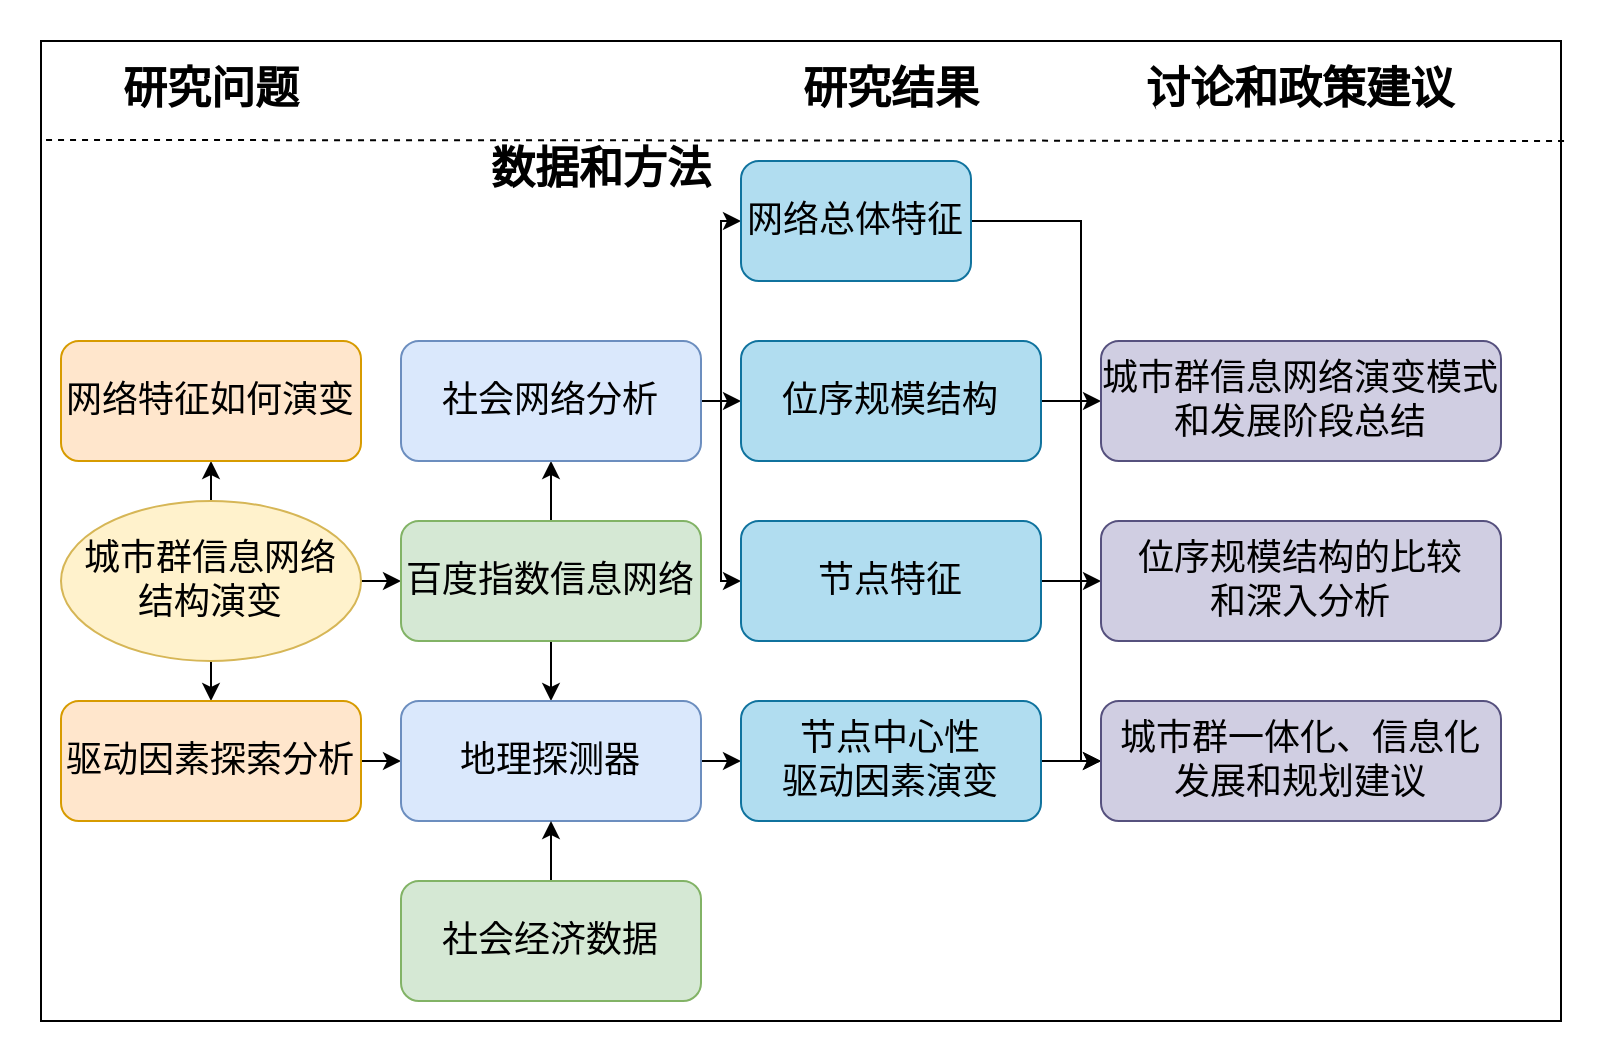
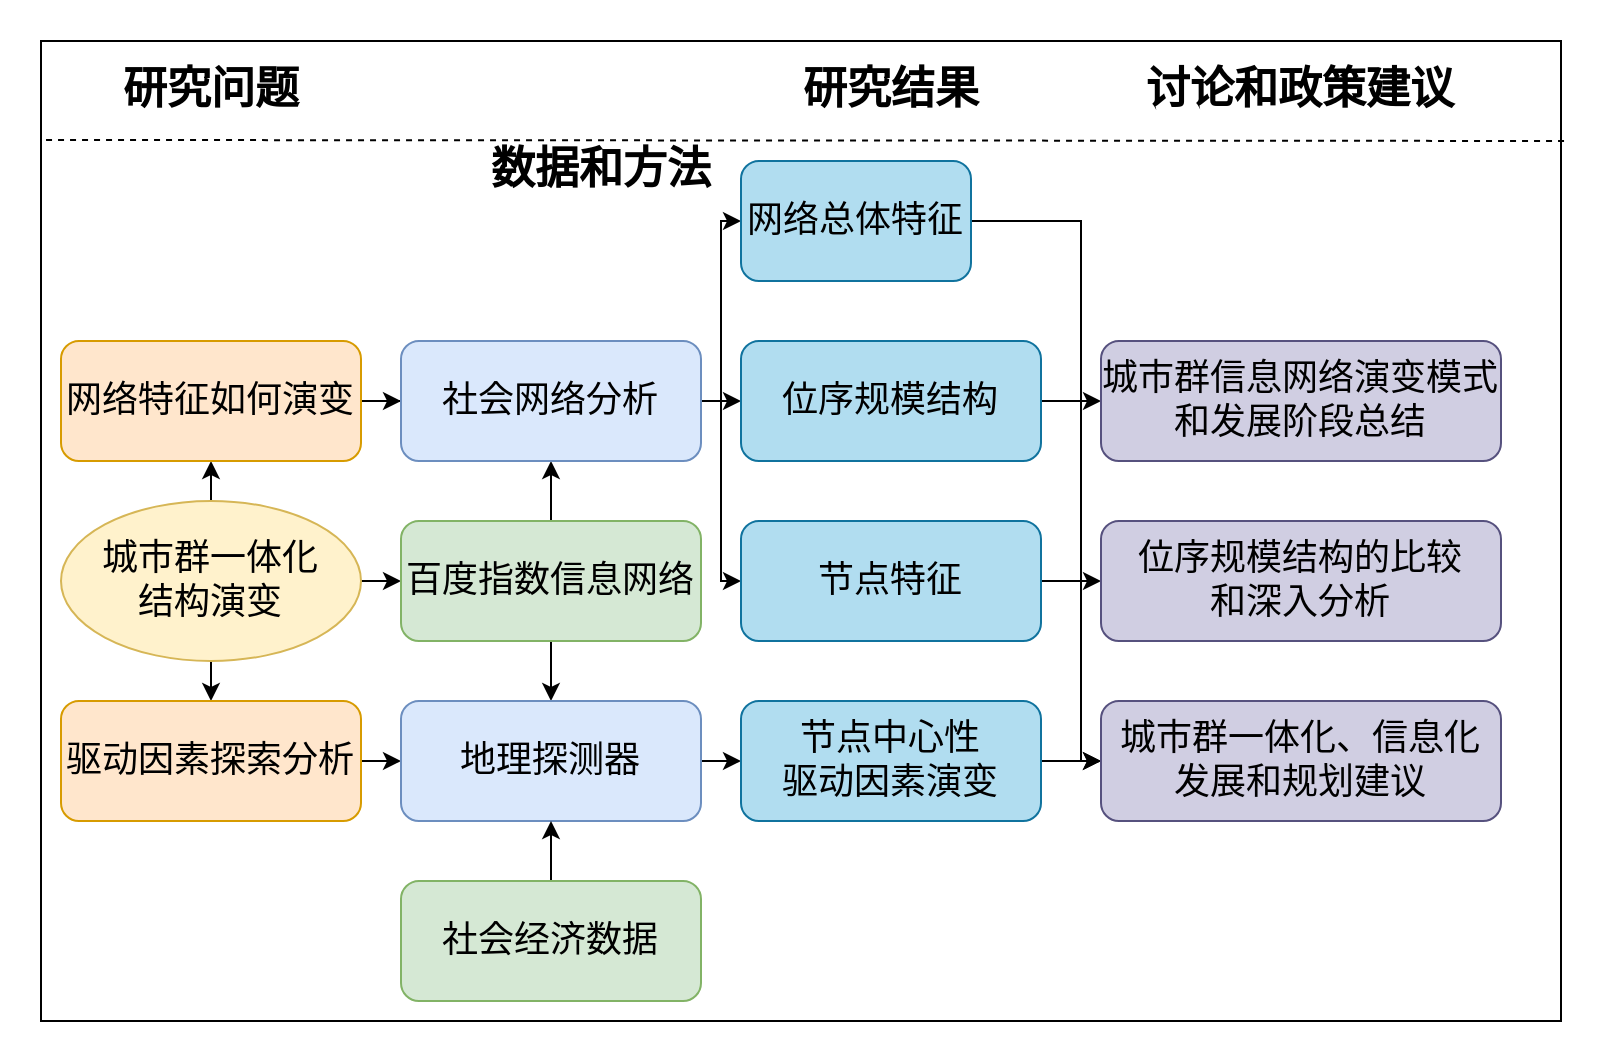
  <mxCell id="0" />
  <mxCell id="1" parent="0" />
  <mxCell id="2" value="" style="rounded=0;whiteSpace=wrap;html=1;" vertex="1" parent="1"><mxGeometry x="20" y="20" width="760" height="490" as="geometry" /></mxCell>
  <mxCell id="3" value="" style="endArrow=none;dashed=1;html=1;rounded=0;exitX=1.002;exitY=0.102;exitDx=0;exitDy=0;exitPerimeter=0;entryX=0;entryY=0.101;entryDx=0;entryDy=0;entryPerimeter=0;" edge="1" parent="1" source="2" target="2"><mxGeometry width="50" height="50" relative="1" as="geometry"><mxPoint x="370" y="320" as="sourcePoint" /><mxPoint x="420" y="270" as="targetPoint" /><Array as="points" /></mxGeometry></mxCell>
  <mxCell id="4" style="edgeStyle=orthogonalEdgeStyle;rounded=0;orthogonalLoop=1;jettySize=auto;html=1;exitX=0.5;exitY=0;exitDx=0;exitDy=0;entryX=0.5;entryY=1;entryDx=0;entryDy=0;" edge="1" parent="1" source="7" target="9"><mxGeometry relative="1" as="geometry" /></mxCell>
  <mxCell id="5" style="edgeStyle=orthogonalEdgeStyle;rounded=0;orthogonalLoop=1;jettySize=auto;html=1;exitX=0.5;exitY=1;exitDx=0;exitDy=0;entryX=0.5;entryY=0;entryDx=0;entryDy=0;" edge="1" parent="1" source="7" target="11"><mxGeometry relative="1" as="geometry" /></mxCell>
  <mxCell id="6" style="edgeStyle=orthogonalEdgeStyle;rounded=0;orthogonalLoop=1;jettySize=auto;html=1;exitX=1;exitY=0.5;exitDx=0;exitDy=0;entryX=0;entryY=0.5;entryDx=0;entryDy=0;" edge="1" parent="1" source="7" target="14"><mxGeometry relative="1" as="geometry" /></mxCell>
- <mxCell id="7" value="&lt;font face=&quot;Times New Roman&quot; style=&quot;font-size: 18px;&quot;&gt;城市群信息网络&lt;br&gt;结构演变&lt;/font&gt;" style="ellipse;whiteSpace=wrap;html=1;fillColor=#fff2cc;strokeColor=#d6b656;" vertex="1" parent="1"><mxGeometry x="30" y="250" width="150" height="80" as="geometry" /></mxCell>
+ <mxCell id="7" value="&lt;font face=&quot;Times New Roman&quot; style=&quot;font-size: 18px;&quot;&gt;城市群一体化&lt;br&gt;结构演变&lt;/font&gt;" style="ellipse;whiteSpace=wrap;html=1;fillColor=#fff2cc;strokeColor=#d6b656;" vertex="1" parent="1"><mxGeometry x="30" y="250" width="150" height="80" as="geometry" /></mxCell>
+ <mxCell id="8" style="edgeStyle=orthogonalEdgeStyle;rounded=0;orthogonalLoop=1;jettySize=auto;html=1;exitX=1;exitY=0.5;exitDx=0;exitDy=0;" edge="1" parent="1" source="9" target="18"><mxGeometry relative="1" as="geometry" /></mxCell>
  <mxCell id="9" value="&lt;font style=&quot;font-size: 18px;&quot;&gt;网络特征如何演变&lt;/font&gt;" style="rounded=1;whiteSpace=wrap;html=1;fillColor=#ffe6cc;strokeColor=#d79b00;" vertex="1" parent="1"><mxGeometry x="30" y="170" width="150" height="60" as="geometry" /></mxCell>
  <mxCell id="10" style="edgeStyle=orthogonalEdgeStyle;rounded=0;orthogonalLoop=1;jettySize=auto;html=1;exitX=1;exitY=0.5;exitDx=0;exitDy=0;entryX=0;entryY=0.5;entryDx=0;entryDy=0;" edge="1" parent="1" source="11" target="20"><mxGeometry relative="1" as="geometry" /></mxCell>
  <mxCell id="11" value="&lt;font style=&quot;font-size: 18px;&quot;&gt;驱动因素探索分析&lt;/font&gt;" style="rounded=1;whiteSpace=wrap;html=1;fillColor=#ffe6cc;strokeColor=#d79b00;" vertex="1" parent="1"><mxGeometry x="30" y="350" width="150" height="60" as="geometry" /></mxCell>
  <mxCell id="12" style="edgeStyle=orthogonalEdgeStyle;rounded=0;orthogonalLoop=1;jettySize=auto;html=1;exitX=0.5;exitY=0;exitDx=0;exitDy=0;entryX=0.5;entryY=1;entryDx=0;entryDy=0;" edge="1" parent="1" source="14" target="18"><mxGeometry relative="1" as="geometry" /></mxCell>
  <mxCell id="13" style="edgeStyle=orthogonalEdgeStyle;rounded=0;orthogonalLoop=1;jettySize=auto;html=1;exitX=0.5;exitY=1;exitDx=0;exitDy=0;entryX=0.5;entryY=0;entryDx=0;entryDy=0;" edge="1" parent="1" source="14" target="20"><mxGeometry relative="1" as="geometry" /></mxCell>
  <mxCell id="14" value="&lt;font style=&quot;font-size: 18px;&quot;&gt;百度指数信息网络&lt;/font&gt;" style="rounded=1;whiteSpace=wrap;html=1;fillColor=#d5e8d4;strokeColor=#82b366;" vertex="1" parent="1"><mxGeometry x="200" y="260" width="150" height="60" as="geometry" /></mxCell>
  <mxCell id="15" style="edgeStyle=orthogonalEdgeStyle;rounded=0;orthogonalLoop=1;jettySize=auto;html=1;exitX=1;exitY=0.5;exitDx=0;exitDy=0;entryX=0;entryY=0.5;entryDx=0;entryDy=0;" edge="1" parent="1" source="18" target="24"><mxGeometry relative="1" as="geometry"><Array as="points"><mxPoint x="360" y="200" /><mxPoint x="360" y="110" /></Array></mxGeometry></mxCell>
  <mxCell id="16" style="edgeStyle=orthogonalEdgeStyle;rounded=0;orthogonalLoop=1;jettySize=auto;html=1;exitX=1;exitY=0.5;exitDx=0;exitDy=0;entryX=0;entryY=0.5;entryDx=0;entryDy=0;" edge="1" parent="1" source="18" target="22"><mxGeometry relative="1" as="geometry" /></mxCell>
  <mxCell id="17" style="edgeStyle=orthogonalEdgeStyle;rounded=0;orthogonalLoop=1;jettySize=auto;html=1;exitX=1;exitY=0.5;exitDx=0;exitDy=0;entryX=0;entryY=0.5;entryDx=0;entryDy=0;" edge="1" parent="1" source="18" target="26"><mxGeometry relative="1" as="geometry"><Array as="points"><mxPoint x="360" y="200" /><mxPoint x="360" y="290" /></Array></mxGeometry></mxCell>
  <mxCell id="18" value="&lt;font style=&quot;font-size: 18px;&quot;&gt;社会网络分析&lt;/font&gt;" style="rounded=1;whiteSpace=wrap;html=1;fillColor=#dae8fc;strokeColor=#6c8ebf;" vertex="1" parent="1"><mxGeometry x="200" y="170" width="150" height="60" as="geometry" /></mxCell>
  <mxCell id="19" style="edgeStyle=orthogonalEdgeStyle;rounded=0;orthogonalLoop=1;jettySize=auto;html=1;exitX=1;exitY=0.5;exitDx=0;exitDy=0;entryX=0;entryY=0.5;entryDx=0;entryDy=0;" edge="1" parent="1" source="20" target="28"><mxGeometry relative="1" as="geometry" /></mxCell>
  <mxCell id="20" value="&lt;font style=&quot;font-size: 18px;&quot;&gt;地理探测器&lt;/font&gt;" style="rounded=1;whiteSpace=wrap;html=1;fillColor=#dae8fc;strokeColor=#6c8ebf;" vertex="1" parent="1"><mxGeometry x="200" y="350" width="150" height="60" as="geometry" /></mxCell>
  <mxCell id="21" style="edgeStyle=orthogonalEdgeStyle;rounded=0;orthogonalLoop=1;jettySize=auto;html=1;exitX=1;exitY=0.5;exitDx=0;exitDy=0;entryX=0;entryY=0.5;entryDx=0;entryDy=0;" edge="1" parent="1" source="22" target="32"><mxGeometry relative="1" as="geometry"><Array as="points"><mxPoint x="540" y="200" /><mxPoint x="540" y="290" /></Array></mxGeometry></mxCell>
  <mxCell id="22" value="&lt;font style=&quot;font-size: 18px;&quot;&gt;位序规模结构&lt;/font&gt;" style="rounded=1;whiteSpace=wrap;html=1;fillColor=#b1ddf0;strokeColor=#10739e;" vertex="1" parent="1"><mxGeometry x="370" y="170" width="150" height="60" as="geometry" /></mxCell>
  <mxCell id="23" style="edgeStyle=orthogonalEdgeStyle;rounded=0;orthogonalLoop=1;jettySize=auto;html=1;exitX=1;exitY=0.5;exitDx=0;exitDy=0;entryX=0;entryY=0.5;entryDx=0;entryDy=0;" edge="1" parent="1" source="24" target="31"><mxGeometry relative="1" as="geometry"><Array as="points"><mxPoint x="540" y="110" /><mxPoint x="540" y="200" /></Array></mxGeometry></mxCell>
  <mxCell id="24" value="&lt;font style=&quot;font-size: 18px;&quot;&gt;网络总体特征&lt;/font&gt;" style="rounded=1;whiteSpace=wrap;html=1;fillColor=#b1ddf0;strokeColor=#10739e;" vertex="1" parent="1"><mxGeometry x="370" y="80" width="115" height="60" as="geometry" /></mxCell>
  <mxCell id="25" style="edgeStyle=orthogonalEdgeStyle;rounded=0;orthogonalLoop=1;jettySize=auto;html=1;exitX=1;exitY=0.5;exitDx=0;exitDy=0;entryX=0;entryY=0.5;entryDx=0;entryDy=0;" edge="1" parent="1" source="26" target="33"><mxGeometry relative="1" as="geometry"><Array as="points"><mxPoint x="540" y="290" /><mxPoint x="540" y="380" /></Array></mxGeometry></mxCell>
  <mxCell id="26" value="&lt;font style=&quot;font-size: 18px;&quot;&gt;节点特征&lt;/font&gt;" style="rounded=1;whiteSpace=wrap;html=1;fillColor=#b1ddf0;strokeColor=#10739e;" vertex="1" parent="1"><mxGeometry x="370" y="260" width="150" height="60" as="geometry" /></mxCell>
  <mxCell id="27" style="edgeStyle=orthogonalEdgeStyle;rounded=0;orthogonalLoop=1;jettySize=auto;html=1;exitX=1;exitY=0.5;exitDx=0;exitDy=0;entryX=0;entryY=0.5;entryDx=0;entryDy=0;" edge="1" parent="1" source="28" target="33"><mxGeometry relative="1" as="geometry" /></mxCell>
  <mxCell id="28" value="&lt;font style=&quot;font-size: 18px;&quot;&gt;节点中心性&lt;br&gt;驱动因素演变&lt;/font&gt;" style="rounded=1;whiteSpace=wrap;html=1;fillColor=#b1ddf0;strokeColor=#10739e;" vertex="1" parent="1"><mxGeometry x="370" y="350" width="150" height="60" as="geometry" /></mxCell>
  <mxCell id="29" style="edgeStyle=orthogonalEdgeStyle;rounded=0;orthogonalLoop=1;jettySize=auto;html=1;exitX=0.5;exitY=0;exitDx=0;exitDy=0;entryX=0.5;entryY=1;entryDx=0;entryDy=0;" edge="1" parent="1" source="30" target="20"><mxGeometry relative="1" as="geometry" /></mxCell>
  <mxCell id="30" value="&lt;font style=&quot;font-size: 18px;&quot;&gt;社会经济数据&lt;/font&gt;" style="rounded=1;whiteSpace=wrap;html=1;fillColor=#d5e8d4;strokeColor=#82b366;" vertex="1" parent="1"><mxGeometry x="200" y="440" width="150" height="60" as="geometry" /></mxCell>
  <mxCell id="31" value="&lt;font style=&quot;font-size: 18px;&quot;&gt;城市群信息网络演变模式和发展阶段总结&lt;/font&gt;" style="rounded=1;whiteSpace=wrap;html=1;fillColor=#d0cee2;strokeColor=#56517e;" vertex="1" parent="1"><mxGeometry x="550" y="170" width="200" height="60" as="geometry" /></mxCell>
  <mxCell id="32" value="&lt;font style=&quot;font-size: 18px;&quot;&gt;位序规模结构的比较&lt;br&gt;和深入分析&lt;/font&gt;" style="rounded=1;whiteSpace=wrap;html=1;fillColor=#d0cee2;strokeColor=#56517e;" vertex="1" parent="1"><mxGeometry x="550" y="260" width="200" height="60" as="geometry" /></mxCell>
  <mxCell id="33" value="&lt;font style=&quot;font-size: 18px;&quot;&gt;城市群一体化、信息化&lt;br&gt;发展和规划建议&lt;/font&gt;" style="rounded=1;whiteSpace=wrap;html=1;fillColor=#d0cee2;strokeColor=#56517e;" vertex="1" parent="1"><mxGeometry x="550" y="350" width="200" height="60" as="geometry" /></mxCell>
  <mxCell id="34" value="&lt;font face=&quot;Times New Roman&quot; style=&quot;font-size: 22px;&quot;&gt;&lt;b&gt;研究问题&lt;/b&gt;&lt;/font&gt;" style="text;html=1;strokeColor=none;fillColor=none;align=center;verticalAlign=middle;whiteSpace=wrap;rounded=0;" vertex="1" parent="1"><mxGeometry x="47.5" y="30" width="115" height="30" as="geometry" /></mxCell>
  <mxCell id="35" value="&lt;font face=&quot;Times New Roman&quot; style=&quot;font-size: 22px;&quot;&gt;&lt;b&gt;数据和方法&lt;/b&gt;&lt;/font&gt;" style="text;html=1;strokeColor=none;fillColor=none;align=center;verticalAlign=middle;whiteSpace=wrap;rounded=0;" vertex="1" parent="1"><mxGeometry x="242.5" y="70" width="115" height="30" as="geometry" /></mxCell>
  <mxCell id="36" value="&lt;font face=&quot;Times New Roman&quot; style=&quot;font-size: 22px;&quot;&gt;&lt;b&gt;研究结果&lt;/b&gt;&lt;/font&gt;" style="text;html=1;strokeColor=none;fillColor=none;align=center;verticalAlign=middle;whiteSpace=wrap;rounded=0;" vertex="1" parent="1"><mxGeometry x="387.5" y="30" width="115" height="30" as="geometry" /></mxCell>
  <mxCell id="37" value="&lt;font face=&quot;Times New Roman&quot; style=&quot;font-size: 22px;&quot;&gt;&lt;b&gt;讨论和政策建议&lt;/b&gt;&lt;/font&gt;" style="text;html=1;strokeColor=none;fillColor=none;align=center;verticalAlign=middle;whiteSpace=wrap;rounded=0;" vertex="1" parent="1"><mxGeometry x="571.25" y="30" width="157.5" height="30" as="geometry" /></mxCell>
